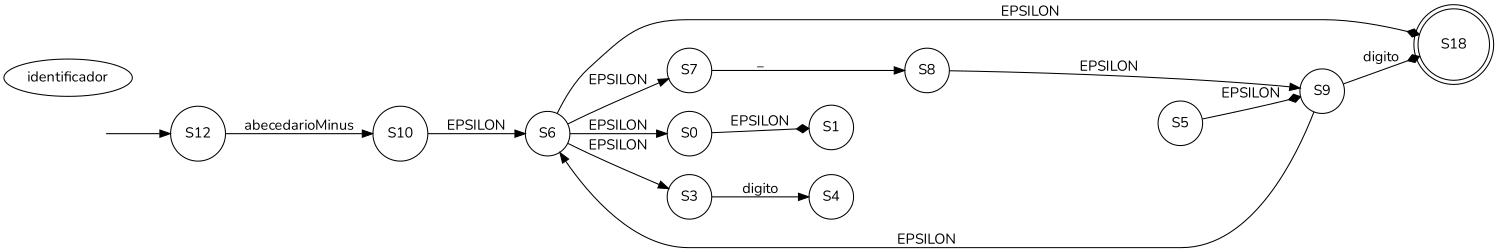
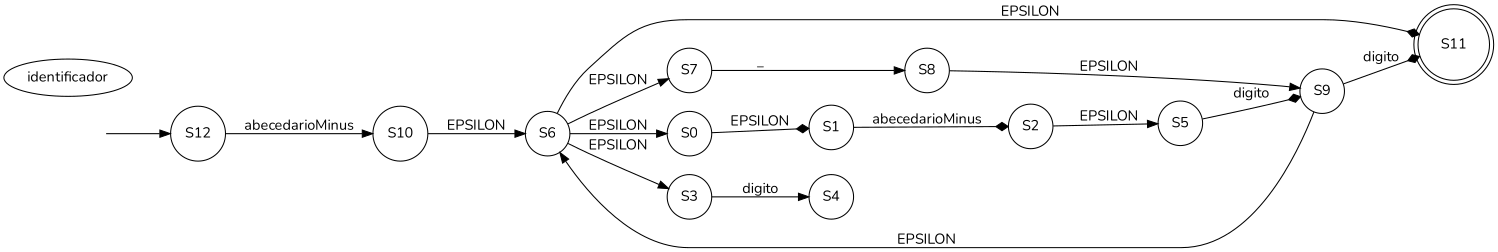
  digraph {
    fontname=Nunito
    rankdir=LR
    node [fontname=Nunito shape=circle]
    edge [arrowhead=normal fontname=Nunito]
    n1 [color=white fontcolor=white label=flecha shape=""]
    n2 [label=S12]
    n3 [label=S10]
    n4 [label=identificador shape=""]
    n5 [label=S6]
-   n6 [label=S18 shape=doublecircle]
+   n6 [label=S11 shape=doublecircle]
    n7 [label=S7]
    n8 [label=S0]
    n9 [label=S3]
    n10 [label=S8]
    n11 [label=S1]
    n12 [label=S9]
+   n13 [label=S2]
    n14 [label=S4]
    n15 [label=S5]
    n1 -> n2
    n2 -> n3 [label=abecedarioMinus]
    n3 -> n5 [label=EPSILON]
    n5 -> n6 [arrowhead=diamond label=EPSILON]
    n5 -> n7 [label=EPSILON]
    n5 -> n8 [label=EPSILON]
    n5 -> n9 [label=EPSILON]
    n7 -> n10 [label=_]
    n8 -> n11 [arrowhead=diamond label=EPSILON]
    n9 -> n14 [label=digito]
    n10 -> n12 [label=EPSILON]
+   n11 -> n13 [arrowhead=diamond label=abecedarioMinus]
    n12 -> n5 [label=EPSILON]
    n12 -> n6 [arrowhead=diamond label=digito]
-   n15 -> n12 [arrowhead=diamond label=EPSILON]
+   n13 -> n15 [label=EPSILON]
+   n15 -> n12 [arrowhead=diamond label=digito]
  }
